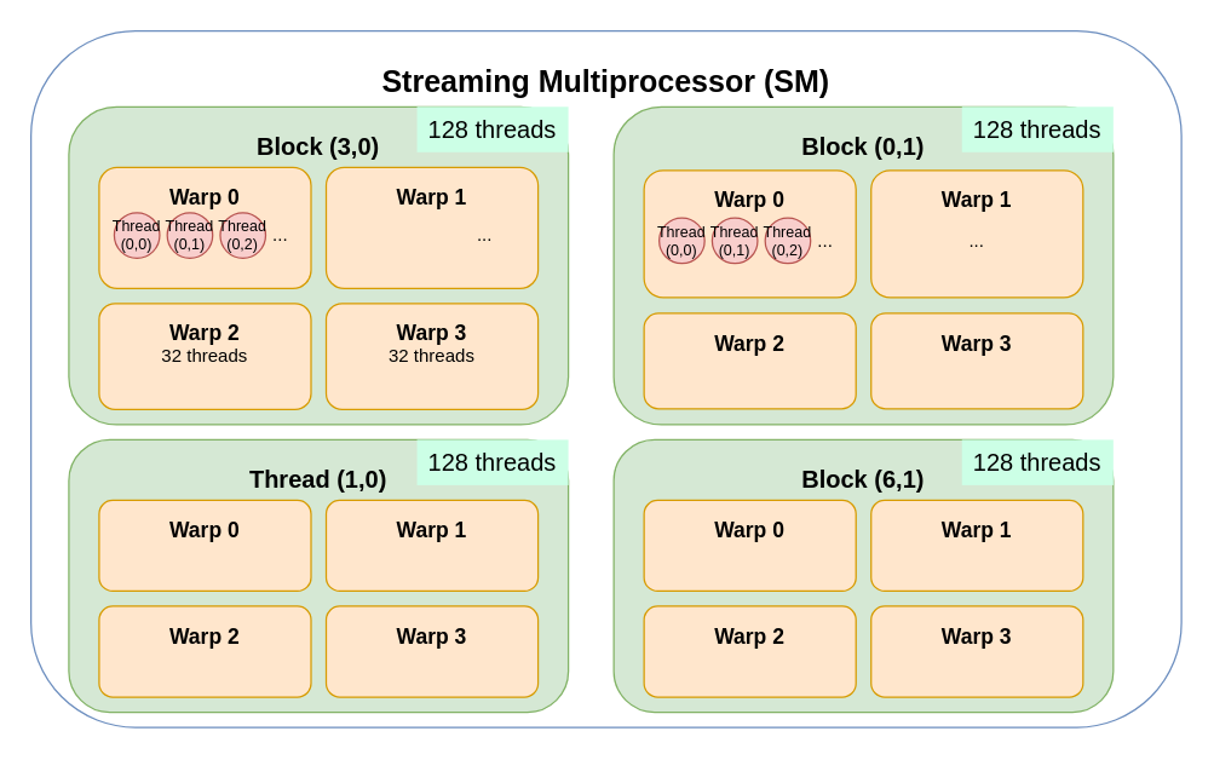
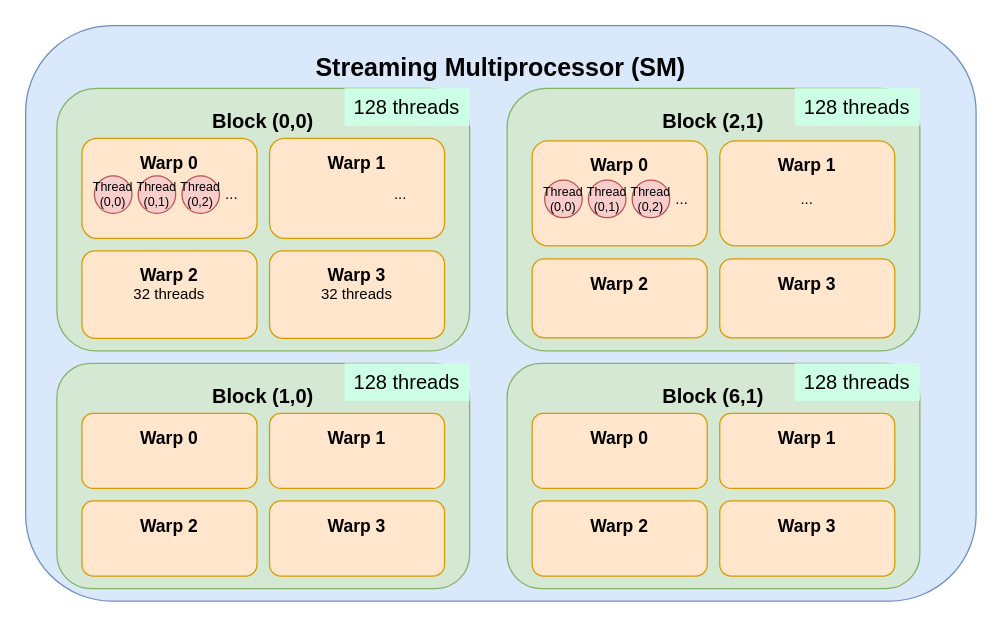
  <mxCell id="0" />
  <mxCell id="1" parent="0" />
- <mxCell id="2" value="Streaming Multiprocessor (SM)" style="rounded=1;whiteSpace=wrap;html=1;fillColor=#ffffff;strokeColor=#6c8ebf;fontSize=20;fontStyle=1;verticalAlign=top;spacingTop=15;shadow=0;" parent="1" vertex="1"><mxGeometry x="20" y="20" width="760" height="460" as="geometry" /></mxCell>
- <mxCell id="3" value="Block (3,0)" style="rounded=1;whiteSpace=wrap;html=1;fillColor=#d5e8d4;strokeColor=#82b366;fontSize=16;fontStyle=1;verticalAlign=top;spacingTop=10;" parent="1" vertex="1"><mxGeometry x="45" y="70" width="330" height="210" as="geometry" /></mxCell>
+ <mxCell id="2" value="Streaming Multiprocessor (SM)" style="rounded=1;whiteSpace=wrap;html=1;fillColor=#dae8fc;strokeColor=#6c8ebf;fontSize=20;fontStyle=1;verticalAlign=top;spacingTop=15;shadow=0;" parent="1" vertex="1"><mxGeometry x="20" y="20" width="760" height="460" as="geometry" /></mxCell>
+ <mxCell id="3" value="Block (0,0)" style="rounded=1;whiteSpace=wrap;html=1;fillColor=#d5e8d4;strokeColor=#82b366;fontSize=16;fontStyle=1;verticalAlign=top;spacingTop=10;" parent="1" vertex="1"><mxGeometry x="45" y="70" width="330" height="210" as="geometry" /></mxCell>
  <mxCell id="4" value="Warp 0" style="rounded=1;whiteSpace=wrap;html=1;fillColor=#ffe6cc;strokeColor=#d79b00;fontSize=14;fontStyle=1;verticalAlign=top;spacingTop=5;" parent="1" vertex="1"><mxGeometry x="65" y="110" width="140" height="80" as="geometry" /></mxCell>
  <mxCell id="5" value="Thread&#10;(0,0)" style="ellipse;whiteSpace=wrap;html=1;aspect=fixed;fillColor=#f8cecc;strokeColor=#b85450;fontSize=10;" parent="1" vertex="1"><mxGeometry x="75" y="140" width="30" height="30" as="geometry" /></mxCell>
  <mxCell id="6" value="Thread&#10;(0,1)" style="ellipse;whiteSpace=wrap;html=1;aspect=fixed;fillColor=#f8cecc;strokeColor=#b85450;fontSize=10;" parent="1" vertex="1"><mxGeometry x="110" y="140" width="30" height="30" as="geometry" /></mxCell>
  <mxCell id="7" value="Thread&#10;(0,2)" style="ellipse;whiteSpace=wrap;html=1;aspect=fixed;fillColor=#f8cecc;strokeColor=#b85450;fontSize=10;" parent="1" vertex="1"><mxGeometry x="145" y="140" width="30" height="30" as="geometry" /></mxCell>
  <mxCell id="8" value="..." style="text;html=1;strokeColor=none;fillColor=none;align=center;verticalAlign=middle;whiteSpace=wrap;rounded=0;fontSize=12;" parent="1" vertex="1"><mxGeometry x="175" y="145" width="20" height="20" as="geometry" /></mxCell>
  <mxCell id="9" value="Warp 1" style="rounded=1;whiteSpace=wrap;html=1;fillColor=#ffe6cc;strokeColor=#d79b00;fontSize=14;fontStyle=1;verticalAlign=top;spacingTop=5;" parent="1" vertex="1"><mxGeometry x="215" y="110" width="140" height="80" as="geometry" /></mxCell>
  <mxCell id="10" value="..." style="text;html=1;strokeColor=none;fillColor=none;align=center;verticalAlign=middle;whiteSpace=wrap;rounded=0;fontSize=12;" parent="1" vertex="1"><mxGeometry x="295" y="145" width="50" height="20" as="geometry" /></mxCell>
  <mxCell id="11" value="Warp 2" style="rounded=1;whiteSpace=wrap;html=1;fillColor=#ffe6cc;strokeColor=#d79b00;fontSize=14;fontStyle=1;verticalAlign=top;spacingTop=5;" parent="1" vertex="1"><mxGeometry x="65" y="200" width="140" height="70" as="geometry" /></mxCell>
  <mxCell id="12" value="32 threads" style="text;html=1;strokeColor=none;fillColor=none;align=center;verticalAlign=middle;whiteSpace=wrap;rounded=0;fontSize=12;" parent="1" vertex="1"><mxGeometry x="105" y="225" width="60" height="20" as="geometry" /></mxCell>
  <mxCell id="13" value="Warp 3" style="rounded=1;whiteSpace=wrap;html=1;fillColor=#ffe6cc;strokeColor=#d79b00;fontSize=14;fontStyle=1;verticalAlign=top;spacingTop=5;" parent="1" vertex="1"><mxGeometry x="215" y="200" width="140" height="70" as="geometry" /></mxCell>
  <mxCell id="14" value="32 threads" style="text;html=1;strokeColor=none;fillColor=none;align=center;verticalAlign=middle;whiteSpace=wrap;rounded=0;fontSize=12;" parent="1" vertex="1"><mxGeometry x="255" y="225" width="60" height="20" as="geometry" /></mxCell>
- <mxCell id="15" value="Block (0,1)" style="rounded=1;whiteSpace=wrap;html=1;fillColor=#d5e8d4;strokeColor=#82b366;fontSize=16;fontStyle=1;verticalAlign=top;spacingTop=10;container=0;" parent="1" vertex="1"><mxGeometry x="405" y="70" width="330" height="210" as="geometry" /></mxCell>
+ <mxCell id="15" value="Block (2,1)" style="rounded=1;whiteSpace=wrap;html=1;fillColor=#d5e8d4;strokeColor=#82b366;fontSize=16;fontStyle=1;verticalAlign=top;spacingTop=10;container=0;" parent="1" vertex="1"><mxGeometry x="405" y="70" width="330" height="210" as="geometry" /></mxCell>
  <mxCell id="16" value="Warp 0" style="rounded=1;whiteSpace=wrap;html=1;fillColor=#ffe6cc;strokeColor=#d79b00;fontSize=14;fontStyle=1;verticalAlign=top;spacingTop=5;container=0;" parent="1" vertex="1"><mxGeometry x="425" y="112" width="140" height="84" as="geometry" /></mxCell>
  <mxCell id="17" value="Thread&#10;(0,0)" style="ellipse;whiteSpace=wrap;html=1;aspect=fixed;fillColor=#f8cecc;strokeColor=#b85450;fontSize=10;container=0;" parent="1" vertex="1"><mxGeometry x="435" y="143.5" width="30" height="30" as="geometry" /></mxCell>
  <mxCell id="18" value="Thread&#10;(0,1)" style="ellipse;whiteSpace=wrap;html=1;aspect=fixed;fillColor=#f8cecc;strokeColor=#b85450;fontSize=10;container=0;" parent="1" vertex="1"><mxGeometry x="470" y="143.5" width="30" height="30" as="geometry" /></mxCell>
  <mxCell id="19" value="Thread&#10;(0,2)" style="ellipse;whiteSpace=wrap;html=1;aspect=fixed;fillColor=#f8cecc;strokeColor=#b85450;fontSize=10;container=0;" parent="1" vertex="1"><mxGeometry x="505" y="143.5" width="30" height="30" as="geometry" /></mxCell>
  <mxCell id="20" value="..." style="text;html=1;strokeColor=none;fillColor=none;align=center;verticalAlign=middle;whiteSpace=wrap;rounded=0;fontSize=12;container=0;" parent="1" vertex="1"><mxGeometry x="535" y="148.75" width="20" height="21" as="geometry" /></mxCell>
  <mxCell id="21" value="Warp 1" style="rounded=1;whiteSpace=wrap;html=1;fillColor=#ffe6cc;strokeColor=#d79b00;fontSize=14;fontStyle=1;verticalAlign=top;spacingTop=5;container=0;" parent="1" vertex="1"><mxGeometry x="575" y="112" width="140" height="84" as="geometry" /></mxCell>
  <mxCell id="22" value="Warp 2" style="rounded=1;whiteSpace=wrap;html=1;fillColor=#ffe6cc;strokeColor=#d79b00;fontSize=14;fontStyle=1;verticalAlign=top;spacingTop=5;container=0;" parent="1" vertex="1"><mxGeometry x="425" y="206.5" width="140" height="63" as="geometry" /></mxCell>
  <mxCell id="23" value="Warp 3" style="rounded=1;whiteSpace=wrap;html=1;fillColor=#ffe6cc;strokeColor=#d79b00;fontSize=14;fontStyle=1;verticalAlign=top;spacingTop=5;container=0;" parent="1" vertex="1"><mxGeometry x="575" y="206.5" width="140" height="63" as="geometry" /></mxCell>
  <mxCell id="24" value="..." style="text;html=1;strokeColor=none;fillColor=none;align=center;verticalAlign=middle;whiteSpace=wrap;rounded=0;fontSize=12;container=0;" parent="1" vertex="1"><mxGeometry x="635" y="148.75" width="20" height="21" as="geometry" /></mxCell>
- <mxCell id="25" value="Thread (1,0)" style="rounded=1;whiteSpace=wrap;html=1;fillColor=#d5e8d4;strokeColor=#82b366;fontSize=16;fontStyle=1;verticalAlign=top;spacingTop=10;container=0;" parent="1" vertex="1"><mxGeometry x="45" y="290" width="330" height="180" as="geometry" /></mxCell>
+ <mxCell id="25" value="Block (1,0)" style="rounded=1;whiteSpace=wrap;html=1;fillColor=#d5e8d4;strokeColor=#82b366;fontSize=16;fontStyle=1;verticalAlign=top;spacingTop=10;container=0;" parent="1" vertex="1"><mxGeometry x="45" y="290" width="330" height="180" as="geometry" /></mxCell>
  <mxCell id="26" value="Warp 0" style="rounded=1;whiteSpace=wrap;html=1;fillColor=#ffe6cc;strokeColor=#d79b00;fontSize=14;fontStyle=1;verticalAlign=top;spacingTop=5;container=0;" parent="1" vertex="1"><mxGeometry x="65" y="330" width="140" height="60" as="geometry" /></mxCell>
  <mxCell id="27" value="Warp 1" style="rounded=1;whiteSpace=wrap;html=1;fillColor=#ffe6cc;strokeColor=#d79b00;fontSize=14;fontStyle=1;verticalAlign=top;spacingTop=5;container=0;" parent="1" vertex="1"><mxGeometry x="215" y="330" width="140" height="60" as="geometry" /></mxCell>
  <mxCell id="28" value="Warp 2" style="rounded=1;whiteSpace=wrap;html=1;fillColor=#ffe6cc;strokeColor=#d79b00;fontSize=14;fontStyle=1;verticalAlign=top;spacingTop=5;container=0;" parent="1" vertex="1"><mxGeometry x="65" y="400" width="140" height="60" as="geometry" /></mxCell>
  <mxCell id="29" value="Warp 3" style="rounded=1;whiteSpace=wrap;html=1;fillColor=#ffe6cc;strokeColor=#d79b00;fontSize=14;fontStyle=1;verticalAlign=top;spacingTop=5;container=0;" parent="1" vertex="1"><mxGeometry x="215" y="400" width="140" height="60" as="geometry" /></mxCell>
  <mxCell id="30" value="" style="endArrow=classic;html=1;rounded=0;entryX=0;entryY=0.5;entryDx=0;entryDy=0;exitX=1;exitY=0.5;exitDx=0;exitDy=0;fontSize=14;" parent="1" edge="1"><mxGeometry width="50" height="50" relative="1" as="geometry"><mxPoint x="145" y="385" as="sourcePoint" /><mxPoint x="145" y="385" as="targetPoint" /></mxGeometry></mxCell>
  <mxCell id="31" value="Block (6,1)" style="rounded=1;whiteSpace=wrap;html=1;fillColor=#d5e8d4;strokeColor=#82b366;fontSize=16;fontStyle=1;verticalAlign=top;spacingTop=10;" vertex="1" parent="1"><mxGeometry x="405" y="290" width="330" height="180" as="geometry" /></mxCell>
  <mxCell id="32" value="Warp 0" style="rounded=1;whiteSpace=wrap;html=1;fillColor=#ffe6cc;strokeColor=#d79b00;fontSize=14;fontStyle=1;verticalAlign=top;spacingTop=5;" vertex="1" parent="1"><mxGeometry x="425" y="330" width="140" height="60" as="geometry" /></mxCell>
  <mxCell id="33" value="Warp 1" style="rounded=1;whiteSpace=wrap;html=1;fillColor=#ffe6cc;strokeColor=#d79b00;fontSize=14;fontStyle=1;verticalAlign=top;spacingTop=5;" vertex="1" parent="1"><mxGeometry x="575" y="330" width="140" height="60" as="geometry" /></mxCell>
  <mxCell id="34" value="Warp 2" style="rounded=1;whiteSpace=wrap;html=1;fillColor=#ffe6cc;strokeColor=#d79b00;fontSize=14;fontStyle=1;verticalAlign=top;spacingTop=5;" vertex="1" parent="1"><mxGeometry x="425" y="400" width="140" height="60" as="geometry" /></mxCell>
  <mxCell id="35" value="Warp 3" style="rounded=1;whiteSpace=wrap;html=1;fillColor=#ffe6cc;strokeColor=#d79b00;fontSize=14;fontStyle=1;verticalAlign=top;spacingTop=5;" vertex="1" parent="1"><mxGeometry x="575" y="400" width="140" height="60" as="geometry" /></mxCell>
  <mxCell id="36" value="" style="endArrow=classic;html=1;rounded=0;entryX=0;entryY=0.5;entryDx=0;entryDy=0;exitX=1;exitY=0.5;exitDx=0;exitDy=0;" edge="1" parent="1"><mxGeometry width="50" height="50" relative="1" as="geometry"><mxPoint x="505" y="385" as="sourcePoint" /><mxPoint x="505" y="385" as="targetPoint" /></mxGeometry></mxCell>
  <mxCell id="37" value="128 threads" style="text;html=1;align=center;verticalAlign=middle;whiteSpace=wrap;rounded=0;fillColor=#CCFFE6;fontSize=16;" vertex="1" parent="1"><mxGeometry x="275" y="70" width="100" height="30" as="geometry" /></mxCell>
  <mxCell id="38" value="128 threads" style="text;html=1;align=center;verticalAlign=middle;whiteSpace=wrap;rounded=0;fillColor=#CCFFE6;fontSize=16;" vertex="1" parent="1"><mxGeometry x="635" y="290" width="100" height="30" as="geometry" /></mxCell>
  <mxCell id="39" value="128 threads" style="text;html=1;align=center;verticalAlign=middle;whiteSpace=wrap;rounded=0;fillColor=#CCFFE6;fontSize=16;" vertex="1" parent="1"><mxGeometry x="275" y="290" width="100" height="30" as="geometry" /></mxCell>
  <mxCell id="40" value="128 threads" style="text;html=1;align=center;verticalAlign=middle;whiteSpace=wrap;rounded=0;fillColor=#CCFFE6;fontSize=16;" vertex="1" parent="1"><mxGeometry x="635" y="70" width="100" height="30" as="geometry" /></mxCell>
